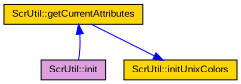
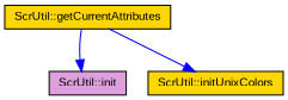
  digraph {
    fontname="Liberation Sans"
    rankdir=TB
    node [color=black fillcolor=gold fontname="Liberation Sans" fontsize=10 shape=record style=filled]
    edge [color=blue fontname="Liberation Sans" fontsize=10 labelfontname=Helvetica labelfontsize=10 style=solid]
    n1 [fontcolor=black height=0.2 label="ScrUtil::getCurrentAttributes" width=0.4]
    n2 [fillcolor=plum height=0.2 label="ScrUtil::init" width=0.4]
    n3 [height=0.2 label="ScrUtil::initUnixColors" width=0.4]
-   n2 -> n1
+   n1 -> n2
    n1 -> n3
  }
